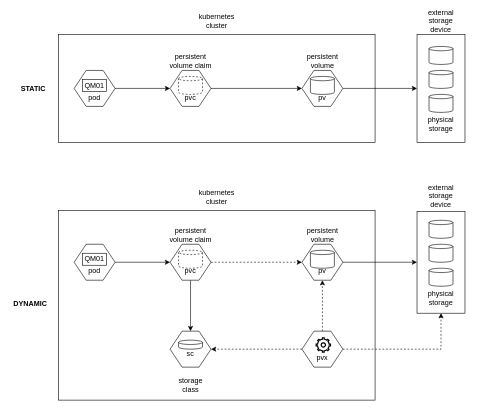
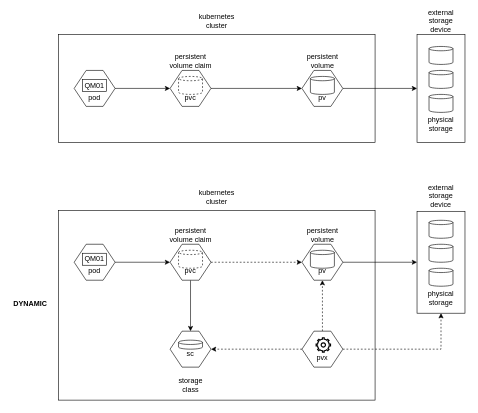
  <mxCell id="0" />
  <mxCell id="1" parent="0" />
  <mxCell id="2" value="" style="rounded=0;whiteSpace=wrap;html=1;strokeColor=#000000;fillColor=none;" vertex="1" parent="1"><mxGeometry x="97.14" y="57" width="527.86" height="180" as="geometry" /></mxCell>
  <mxCell id="3" style="edgeStyle=orthogonalEdgeStyle;rounded=0;orthogonalLoop=1;jettySize=auto;html=1;entryX=0;entryY=0.5;entryDx=0;entryDy=0;" edge="1" parent="1" source="4" target="6"><mxGeometry relative="1" as="geometry" /></mxCell>
  <mxCell id="4" value="&lt;br&gt;&lt;br&gt;pod" style="shape=hexagon;perimeter=hexagonPerimeter2;whiteSpace=wrap;html=1;fixedSize=1;" vertex="1" parent="1"><mxGeometry x="123" y="117" width="68.27" height="60" as="geometry" /></mxCell>
  <mxCell id="5" style="edgeStyle=orthogonalEdgeStyle;rounded=0;orthogonalLoop=1;jettySize=auto;html=1;entryX=0;entryY=0.5;entryDx=0;entryDy=0;" edge="1" parent="1" source="6" target="9"><mxGeometry relative="1" as="geometry" /></mxCell>
  <mxCell id="6" value="&lt;br&gt;&lt;br&gt;pvc" style="shape=hexagon;perimeter=hexagonPerimeter2;whiteSpace=wrap;html=1;fixedSize=1;" vertex="1" parent="1"><mxGeometry x="283" y="117" width="68.27" height="60" as="geometry" /></mxCell>
  <mxCell id="7" value="" style="shape=cylinder3;whiteSpace=wrap;html=1;boundedLbl=1;backgroundOutline=1;size=3.6;dashed=1;" vertex="1" parent="1"><mxGeometry x="297.14" y="127" width="40" height="30" as="geometry" /></mxCell>
  <mxCell id="8" style="edgeStyle=orthogonalEdgeStyle;rounded=0;orthogonalLoop=1;jettySize=auto;html=1;entryX=0;entryY=0.5;entryDx=0;entryDy=0;" edge="1" parent="1" source="9" target="37"><mxGeometry relative="1" as="geometry"><mxPoint x="655" y="147" as="targetPoint" /></mxGeometry></mxCell>
  <mxCell id="9" value="&lt;br&gt;&lt;br&gt;pv" style="shape=hexagon;perimeter=hexagonPerimeter2;whiteSpace=wrap;html=1;fixedSize=1;" vertex="1" parent="1"><mxGeometry x="503" y="117" width="68.27" height="60" as="geometry" /></mxCell>
  <mxCell id="10" value="" style="shape=cylinder3;whiteSpace=wrap;html=1;boundedLbl=1;backgroundOutline=1;size=3.6;" vertex="1" parent="1"><mxGeometry x="517.14" y="127" width="40" height="30" as="geometry" /></mxCell>
  <mxCell id="11" style="edgeStyle=orthogonalEdgeStyle;rounded=0;orthogonalLoop=1;jettySize=auto;html=1;entryX=1;entryY=0.5;entryDx=0;entryDy=0;dashed=1;" edge="1" parent="1" source="14" target="16"><mxGeometry relative="1" as="geometry" /></mxCell>
  <mxCell id="12" style="edgeStyle=orthogonalEdgeStyle;rounded=0;orthogonalLoop=1;jettySize=auto;html=1;entryX=0.5;entryY=1;entryDx=0;entryDy=0;dashed=1;" edge="1" parent="1" source="14" target="27"><mxGeometry relative="1" as="geometry" /></mxCell>
  <mxCell id="13" style="edgeStyle=orthogonalEdgeStyle;rounded=0;orthogonalLoop=1;jettySize=auto;html=1;entryX=0.5;entryY=1;entryDx=0;entryDy=0;dashed=1;endArrow=classic;endFill=1;" edge="1" parent="1" source="14" target="29"><mxGeometry relative="1" as="geometry" /></mxCell>
  <mxCell id="14" value="&lt;br&gt;&lt;br&gt;pvx" style="shape=hexagon;perimeter=hexagonPerimeter2;whiteSpace=wrap;html=1;fixedSize=1;" vertex="1" parent="1"><mxGeometry x="503" y="552" width="68.27" height="60" as="geometry" /></mxCell>
  <mxCell id="15" value="" style="html=1;verticalLabelPosition=bottom;align=center;labelBackgroundColor=#ffffff;verticalAlign=top;strokeWidth=2;strokeColor=#000000;shadow=0;dashed=0;shape=mxgraph.ios7.icons.settings;" vertex="1" parent="1"><mxGeometry x="526.71" y="563" width="23.93" height="23.93" as="geometry" /></mxCell>
  <mxCell id="16" value="&lt;br&gt;sc" style="shape=hexagon;perimeter=hexagonPerimeter2;whiteSpace=wrap;html=1;fixedSize=1;" vertex="1" parent="1"><mxGeometry x="283" y="552" width="68.27" height="60" as="geometry" /></mxCell>
  <mxCell id="17" value="" style="shape=cylinder3;whiteSpace=wrap;html=1;boundedLbl=1;backgroundOutline=1;size=3.6;" vertex="1" parent="1"><mxGeometry x="297.14" y="567" width="40" height="15" as="geometry" /></mxCell>
  <mxCell id="18" value="QM01" style="rounded=0;whiteSpace=wrap;html=1;strokeColor=#000000;" vertex="1" parent="1"><mxGeometry x="137.14" y="132" width="40" height="20" as="geometry" /></mxCell>
- <mxCell id="19" value="STATIC" style="text;html=1;strokeColor=none;fillColor=none;align=center;verticalAlign=middle;whiteSpace=wrap;rounded=0;fontStyle=1" vertex="1" parent="1"><mxGeometry x="25" y="132" width="60" height="30" as="geometry" /></mxCell>
  <mxCell id="20" style="edgeStyle=orthogonalEdgeStyle;rounded=0;orthogonalLoop=1;jettySize=auto;html=1;entryX=0;entryY=0.5;entryDx=0;entryDy=0;" edge="1" source="21" target="24" parent="1"><mxGeometry relative="1" as="geometry" /></mxCell>
  <mxCell id="21" value="&lt;br&gt;&lt;br&gt;pod" style="shape=hexagon;perimeter=hexagonPerimeter2;whiteSpace=wrap;html=1;fixedSize=1;" vertex="1" parent="1"><mxGeometry x="123" y="407" width="68.27" height="60" as="geometry" /></mxCell>
  <mxCell id="22" style="edgeStyle=orthogonalEdgeStyle;rounded=0;orthogonalLoop=1;jettySize=auto;html=1;" edge="1" source="24" target="16" parent="1"><mxGeometry relative="1" as="geometry" /></mxCell>
  <mxCell id="23" style="edgeStyle=orthogonalEdgeStyle;rounded=0;orthogonalLoop=1;jettySize=auto;html=1;entryX=0;entryY=0.5;entryDx=0;entryDy=0;dashed=1;endArrow=classic;endFill=1;" edge="1" parent="1" source="24" target="27"><mxGeometry relative="1" as="geometry" /></mxCell>
  <mxCell id="24" value="&lt;br&gt;&lt;br&gt;pvc" style="shape=hexagon;perimeter=hexagonPerimeter2;whiteSpace=wrap;html=1;fixedSize=1;" vertex="1" parent="1"><mxGeometry x="283" y="407" width="68.27" height="60" as="geometry" /></mxCell>
  <mxCell id="25" value="" style="shape=cylinder3;whiteSpace=wrap;html=1;boundedLbl=1;backgroundOutline=1;size=3.6;dashed=1;" vertex="1" parent="1"><mxGeometry x="297.14" y="417" width="40" height="30" as="geometry" /></mxCell>
  <mxCell id="26" style="edgeStyle=orthogonalEdgeStyle;rounded=0;orthogonalLoop=1;jettySize=auto;html=1;entryX=0;entryY=0.5;entryDx=0;entryDy=0;" edge="1" source="27" target="29" parent="1"><mxGeometry relative="1" as="geometry" /></mxCell>
  <mxCell id="27" value="&lt;br&gt;&lt;br&gt;pv" style="shape=hexagon;perimeter=hexagonPerimeter2;whiteSpace=wrap;html=1;fixedSize=1;" vertex="1" parent="1"><mxGeometry x="503" y="407" width="68.27" height="60" as="geometry" /></mxCell>
  <mxCell id="28" value="" style="shape=cylinder3;whiteSpace=wrap;html=1;boundedLbl=1;backgroundOutline=1;size=3.6;" vertex="1" parent="1"><mxGeometry x="517.14" y="417" width="40" height="30" as="geometry" /></mxCell>
  <mxCell id="29" value="" style="rounded=0;whiteSpace=wrap;html=1;strokeColor=#000000;" vertex="1" parent="1"><mxGeometry x="695" y="352" width="80" height="170" as="geometry" /></mxCell>
  <mxCell id="30" value="" style="shape=cylinder3;whiteSpace=wrap;html=1;boundedLbl=1;backgroundOutline=1;size=3.6;" vertex="1" parent="1"><mxGeometry x="715" y="367" width="40" height="30" as="geometry" /></mxCell>
  <mxCell id="31" value="" style="shape=cylinder3;whiteSpace=wrap;html=1;boundedLbl=1;backgroundOutline=1;size=3.6;" vertex="1" parent="1"><mxGeometry x="715" y="407" width="40" height="30" as="geometry" /></mxCell>
  <mxCell id="32" value="" style="shape=cylinder3;whiteSpace=wrap;html=1;boundedLbl=1;backgroundOutline=1;size=3.6;" vertex="1" parent="1"><mxGeometry x="715" y="447" width="40" height="30" as="geometry" /></mxCell>
  <mxCell id="33" value="external storage&lt;br&gt;device" style="text;html=1;strokeColor=none;fillColor=none;align=center;verticalAlign=middle;whiteSpace=wrap;rounded=0;" vertex="1" parent="1"><mxGeometry x="705" y="312" width="60" height="30" as="geometry" /></mxCell>
  <mxCell id="34" value="QM01" style="rounded=0;whiteSpace=wrap;html=1;strokeColor=#000000;" vertex="1" parent="1"><mxGeometry x="137.14" y="422" width="40" height="20" as="geometry" /></mxCell>
  <mxCell id="35" value="DYNAMIC" style="text;html=1;strokeColor=none;fillColor=none;align=center;verticalAlign=middle;whiteSpace=wrap;rounded=0;fontStyle=1" vertex="1" parent="1"><mxGeometry x="20" y="492" width="60" height="30" as="geometry" /></mxCell>
  <mxCell id="36" value="physical storage" style="text;html=1;strokeColor=none;fillColor=none;align=center;verticalAlign=middle;whiteSpace=wrap;rounded=0;" vertex="1" parent="1"><mxGeometry x="705" y="482" width="60" height="30" as="geometry" /></mxCell>
  <mxCell id="37" value="" style="rounded=0;whiteSpace=wrap;html=1;strokeColor=#000000;" vertex="1" parent="1"><mxGeometry x="695" y="57" width="80" height="180" as="geometry" /></mxCell>
  <mxCell id="38" value="" style="shape=cylinder3;whiteSpace=wrap;html=1;boundedLbl=1;backgroundOutline=1;size=3.6;" vertex="1" parent="1"><mxGeometry x="715" y="77" width="40" height="30" as="geometry" /></mxCell>
  <mxCell id="39" value="" style="shape=cylinder3;whiteSpace=wrap;html=1;boundedLbl=1;backgroundOutline=1;size=3.6;" vertex="1" parent="1"><mxGeometry x="715" y="117" width="40" height="30" as="geometry" /></mxCell>
  <mxCell id="40" value="" style="shape=cylinder3;whiteSpace=wrap;html=1;boundedLbl=1;backgroundOutline=1;size=3.6;" vertex="1" parent="1"><mxGeometry x="715" y="157" width="40" height="30" as="geometry" /></mxCell>
  <mxCell id="41" value="external storage&lt;br&gt;device" style="text;html=1;strokeColor=none;fillColor=none;align=center;verticalAlign=middle;whiteSpace=wrap;rounded=0;" vertex="1" parent="1"><mxGeometry x="705" y="20" width="60" height="30" as="geometry" /></mxCell>
  <mxCell id="42" value="physical storage" style="text;html=1;strokeColor=none;fillColor=none;align=center;verticalAlign=middle;whiteSpace=wrap;rounded=0;" vertex="1" parent="1"><mxGeometry x="705" y="192" width="60" height="30" as="geometry" /></mxCell>
  <mxCell id="43" value="persistent volume claim" style="text;html=1;strokeColor=none;fillColor=none;align=center;verticalAlign=middle;whiteSpace=wrap;rounded=0;" vertex="1" parent="1"><mxGeometry x="273.74" y="377" width="86.79" height="30" as="geometry" /></mxCell>
  <mxCell id="44" value="persistent volume" style="text;html=1;strokeColor=none;fillColor=none;align=center;verticalAlign=middle;whiteSpace=wrap;rounded=0;" vertex="1" parent="1"><mxGeometry x="493.75" y="377" width="86.79" height="30" as="geometry" /></mxCell>
  <mxCell id="45" value="storage&lt;br&gt;class" style="text;html=1;strokeColor=none;fillColor=none;align=center;verticalAlign=middle;whiteSpace=wrap;rounded=0;" vertex="1" parent="1"><mxGeometry x="273.75" y="627" width="86.79" height="30" as="geometry" /></mxCell>
  <mxCell id="46" value="persistent volume claim" style="text;html=1;strokeColor=none;fillColor=none;align=center;verticalAlign=middle;whiteSpace=wrap;rounded=0;" vertex="1" parent="1"><mxGeometry x="273.75" y="87" width="86.79" height="30" as="geometry" /></mxCell>
  <mxCell id="47" value="persistent volume" style="text;html=1;strokeColor=none;fillColor=none;align=center;verticalAlign=middle;whiteSpace=wrap;rounded=0;" vertex="1" parent="1"><mxGeometry x="493.76" y="87" width="86.79" height="30" as="geometry" /></mxCell>
  <mxCell id="48" value="kubernetes&lt;br&gt;cluster" style="text;html=1;strokeColor=none;fillColor=none;align=center;verticalAlign=middle;whiteSpace=wrap;rounded=0;" vertex="1" parent="1"><mxGeometry x="331.07" y="20" width="60" height="30" as="geometry" /></mxCell>
  <mxCell id="49" value="" style="rounded=0;whiteSpace=wrap;html=1;strokeColor=#000000;fillColor=none;" vertex="1" parent="1"><mxGeometry x="97.14" y="350.5" width="527.86" height="316.5" as="geometry" /></mxCell>
  <mxCell id="50" value="kubernetes&lt;br&gt;cluster" style="text;html=1;strokeColor=none;fillColor=none;align=center;verticalAlign=middle;whiteSpace=wrap;rounded=0;" vertex="1" parent="1"><mxGeometry x="331.07" y="313.5" width="60" height="30" as="geometry" /></mxCell>
